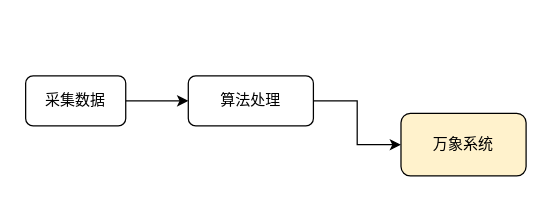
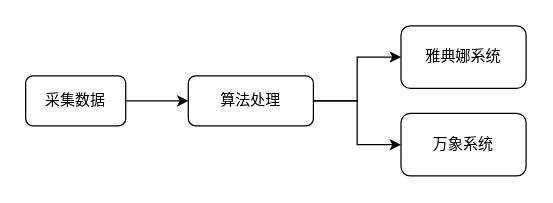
  <mxCell id="0" />
  <mxCell id="1" parent="0" />
  <mxCell id="2" value="" style="edgeStyle=orthogonalEdgeStyle;rounded=0;orthogonalLoop=1;jettySize=auto;html=1;" edge="1" parent="1" source="3" target="6"><mxGeometry relative="1" as="geometry" /></mxCell>
  <mxCell id="3" value="采集数据" style="rounded=1;whiteSpace=wrap;html=1;" vertex="1" parent="1"><mxGeometry x="20" y="60" width="80" height="40" as="geometry" /></mxCell>
+ <mxCell id="4" style="edgeStyle=orthogonalEdgeStyle;rounded=0;orthogonalLoop=1;jettySize=auto;html=1;entryX=0;entryY=0.5;entryDx=0;entryDy=0;" edge="1" parent="1" source="6" target="7"><mxGeometry relative="1" as="geometry" /></mxCell>
  <mxCell id="5" style="edgeStyle=orthogonalEdgeStyle;rounded=0;orthogonalLoop=1;jettySize=auto;html=1;entryX=0;entryY=0.5;entryDx=0;entryDy=0;" edge="1" parent="1" source="6" target="8"><mxGeometry relative="1" as="geometry"><mxPoint x="319.2" y="106" as="targetPoint" /></mxGeometry></mxCell>
  <mxCell id="6" value="算法处理" style="rounded=1;whiteSpace=wrap;html=1;" vertex="1" parent="1"><mxGeometry x="150" y="60" width="100" height="40" as="geometry" /></mxCell>
- <mxCell id="8" value="万象系统" style="rounded=1;whiteSpace=wrap;html=1;fillColor=#fff2cc;" vertex="1" parent="1"><mxGeometry x="320" y="90" width="100" height="50" as="geometry" /></mxCell>
+ <mxCell id="7" value="雅典娜系统" style="rounded=1;whiteSpace=wrap;html=1;" vertex="1" parent="1"><mxGeometry x="320" y="20" width="100" height="50" as="geometry" /></mxCell>
+ <mxCell id="8" value="万象系统" style="rounded=1;whiteSpace=wrap;html=1;" vertex="1" parent="1"><mxGeometry x="320" y="90" width="100" height="50" as="geometry" /></mxCell>
